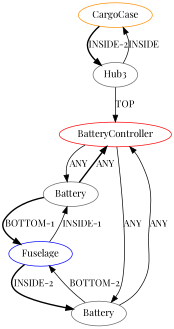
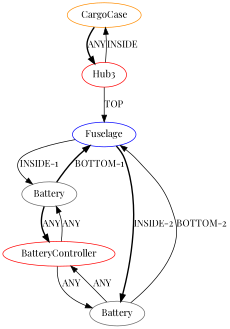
  digraph {
    fontname="Playfair Display"
    node [color=red fontname="Playfair Display"]
    edge [fontname="Playfair Display" style=solid]
    n1 [color=darkorange instance=CargoCase_instance_1 label=CargoCase]
-   n2 [color=gray40 instance=Hub3_instance_4 label=Hub3]
+   n2 [instance=Hub3_instance_4 label=Hub3]
    n3 [color=blue instance=Fuselage_instance_1 label=Fuselage]
    n4 [color=gray40 instance=Battery_instance_1 label=Battery]
    n5 [color=gray40 instance=Battery_instance_2 label=Battery]
    n6 [instance=BatteryController_instance_1 label=BatteryController]
-   n1 -> n2 [label="INSIDE-2" style=bold]
+   n1 -> n2 [label=ANY style=bold]
    n2 -> n1 [label=INSIDE]
-   n2 -> n6 [label=TOP]
+   n2 -> n3 [label=TOP]
    n3 -> n4 [label="INSIDE-1"]
    n3 -> n5 [label="INSIDE-2" style=bold]
    n4 -> n3 [label="BOTTOM-1" style=bold]
    n4 -> n6 [label=ANY style=bold]
    n5 -> n3 [label="BOTTOM-2"]
    n5 -> n6 [label=ANY]
    n6 -> n4 [label=ANY]
    n6 -> n5 [label=ANY]
  }
